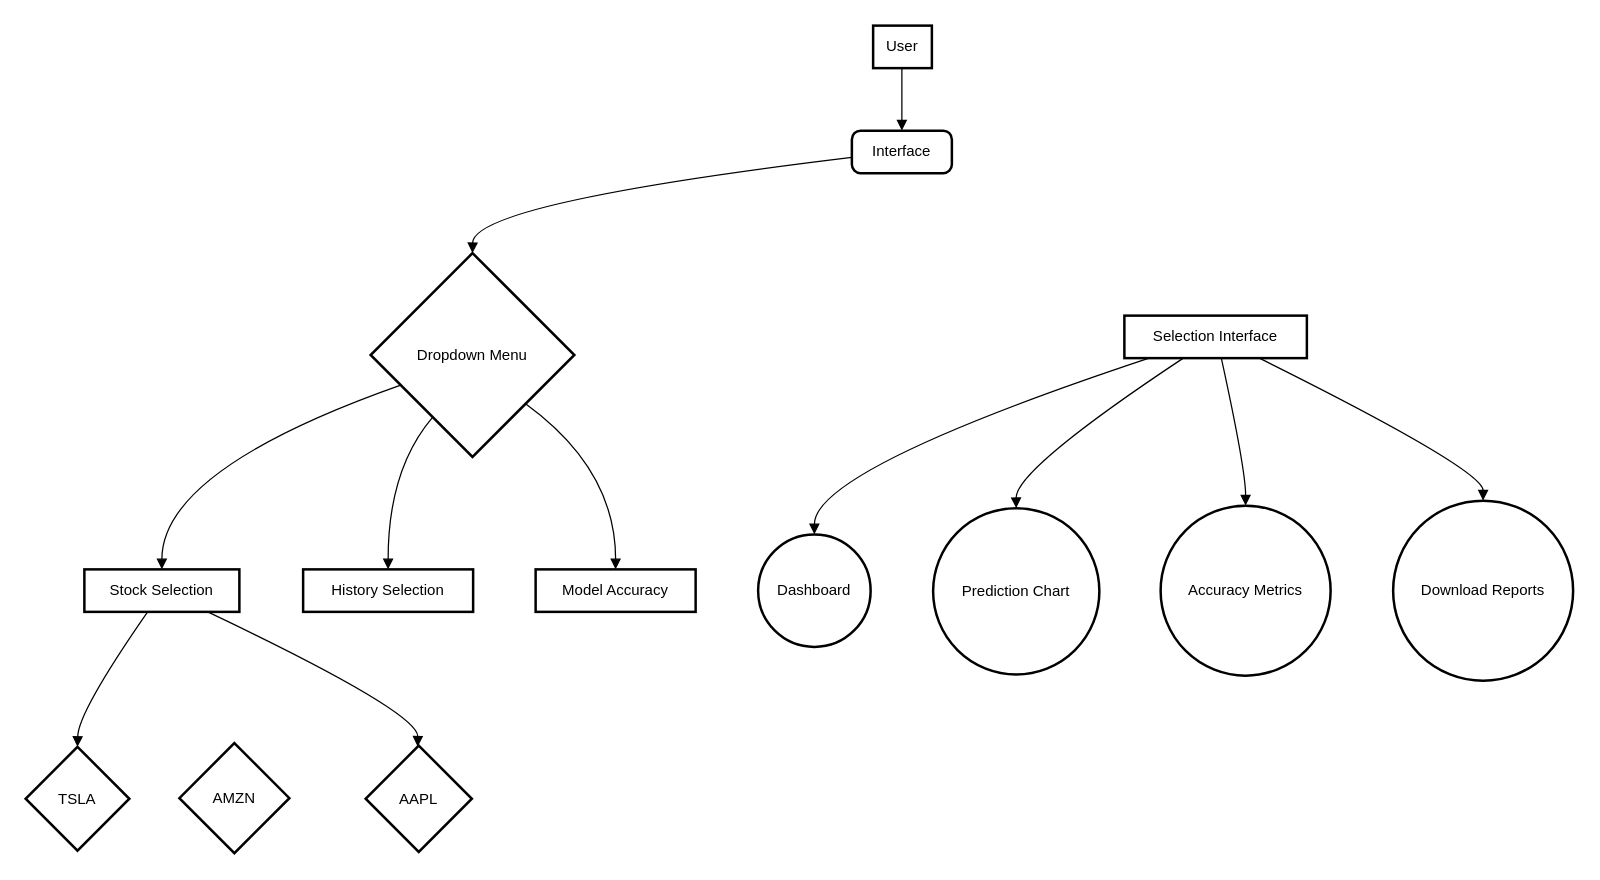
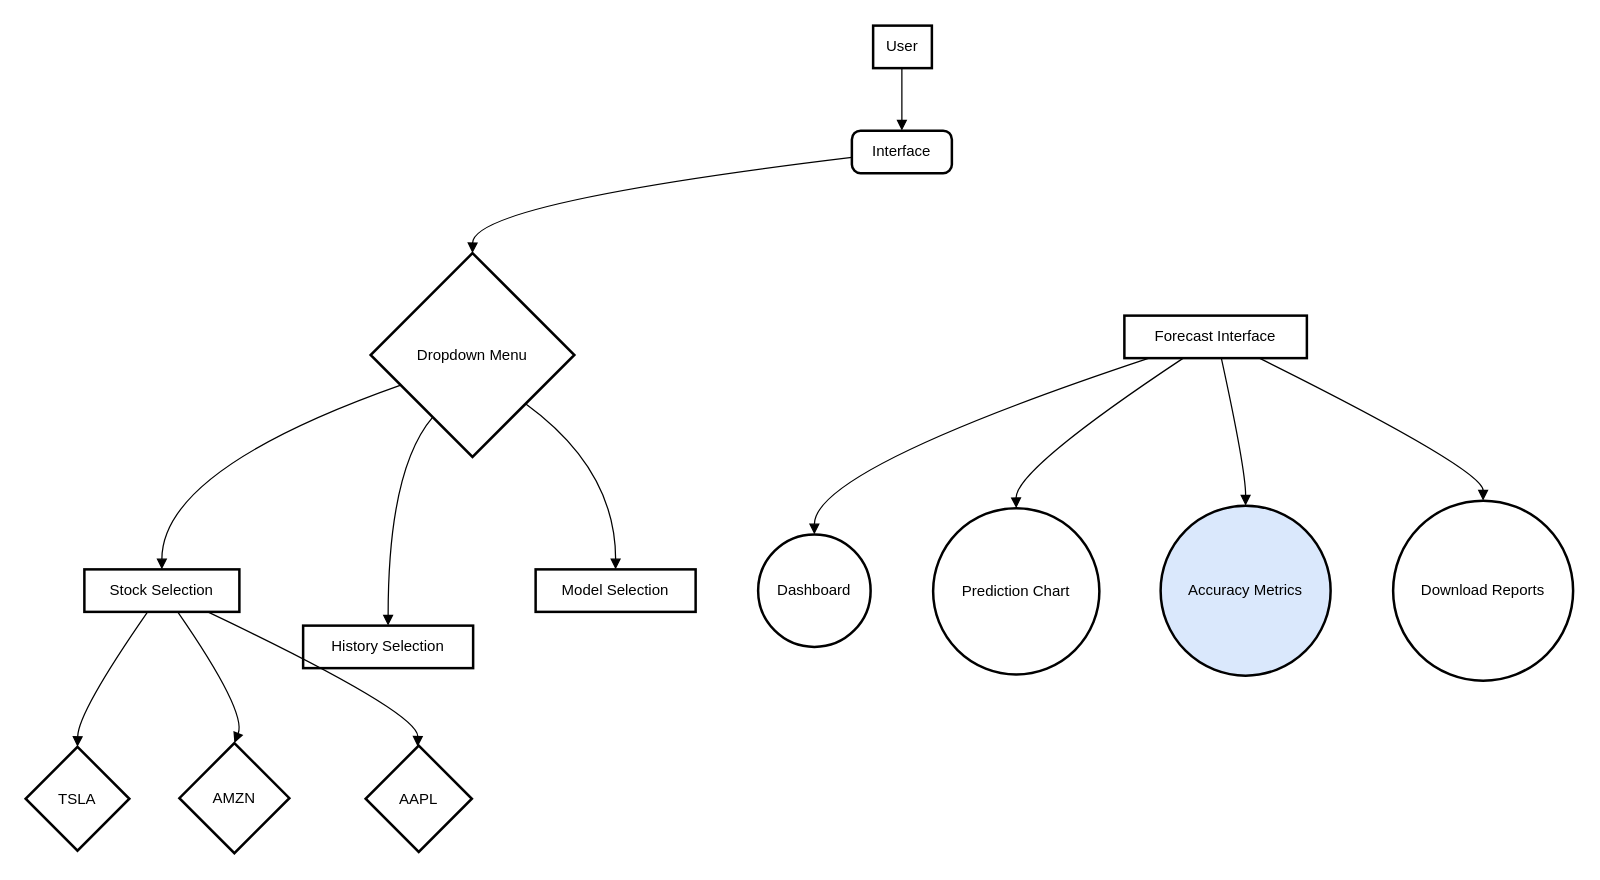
  <mxCell id="0" />
  <mxCell id="1" parent="0" />
  <mxCell id="2" value="User" style="whiteSpace=wrap;strokeWidth=2;" vertex="1" parent="1"><mxGeometry x="698" width="47" height="34" as="geometry" y="20" /></mxCell>
  <mxCell id="3" value="Interface" style="rounded=1;absoluteArcSize=1;arcSize=14;whiteSpace=wrap;strokeWidth=2;" vertex="1" parent="1"><mxGeometry x="681" y="104" width="80" height="34" as="geometry" /></mxCell>
  <mxCell id="4" value="Dropdown Menu" style="rhombus;strokeWidth=2;whiteSpace=wrap;" vertex="1" parent="1"><mxGeometry x="296" y="202" width="163" height="163" as="geometry" /></mxCell>
  <mxCell id="5" value="Stock Selection" style="whiteSpace=wrap;strokeWidth=2;" vertex="1" parent="1"><mxGeometry x="67" y="455" width="124" height="34" as="geometry" /></mxCell>
- <mxCell id="6" value="History Selection" style="whiteSpace=wrap;strokeWidth=2;" vertex="1" parent="1"><mxGeometry x="242" y="455" width="136" height="34" as="geometry" /></mxCell>
- <mxCell id="7" value="Model Accuracy" style="whiteSpace=wrap;strokeWidth=2;" vertex="1" parent="1"><mxGeometry x="428" y="455" width="128" height="34" as="geometry" /></mxCell>
+ <mxCell id="6" value="History Selection" style="whiteSpace=wrap;strokeWidth=2;" vertex="1" parent="1"><mxGeometry x="242" y="500" width="136" height="34" as="geometry" /></mxCell>
+ <mxCell id="7" value="Model Selection" style="whiteSpace=wrap;strokeWidth=2;" vertex="1" parent="1"><mxGeometry x="428" y="455" width="128" height="34" as="geometry" /></mxCell>
  <mxCell id="8" value="TSLA" style="rhombus;strokeWidth=2;whiteSpace=wrap;" vertex="1" parent="1"><mxGeometry y="597" width="83" height="83" as="geometry" x="20" /></mxCell>
  <mxCell id="9" value="AMZN" style="rhombus;strokeWidth=2;whiteSpace=wrap;" vertex="1" parent="1"><mxGeometry x="143" y="594" width="88" height="88" as="geometry" /></mxCell>
  <mxCell id="10" value="AAPL" style="rhombus;strokeWidth=2;whiteSpace=wrap;" vertex="1" parent="1"><mxGeometry x="292" y="596" width="85" height="85" as="geometry" /></mxCell>
- <mxCell id="11" value="Selection Interface" style="whiteSpace=wrap;strokeWidth=2;" vertex="1" parent="1"><mxGeometry x="899" y="252" width="146" height="34" as="geometry" /></mxCell>
+ <mxCell id="11" value="Forecast Interface" style="whiteSpace=wrap;strokeWidth=2;" vertex="1" parent="1"><mxGeometry x="899" y="252" width="146" height="34" as="geometry" /></mxCell>
  <mxCell id="12" value="Dashboard" style="ellipse;aspect=fixed;strokeWidth=2;whiteSpace=wrap;" vertex="1" parent="1"><mxGeometry x="606" y="427" width="90" height="90" as="geometry" /></mxCell>
  <mxCell id="13" value="Prediction Chart" style="ellipse;aspect=fixed;strokeWidth=2;whiteSpace=wrap;" vertex="1" parent="1"><mxGeometry x="746" y="406" width="133" height="133" as="geometry" /></mxCell>
- <mxCell id="14" value="Accuracy Metrics" style="ellipse;aspect=fixed;strokeWidth=2;whiteSpace=wrap;" vertex="1" parent="1"><mxGeometry x="928" y="404" width="136" height="136" as="geometry" /></mxCell>
+ <mxCell id="14" value="Accuracy Metrics" style="ellipse;aspect=fixed;strokeWidth=2;whiteSpace=wrap;fillColor=#dae8fc;" vertex="1" parent="1"><mxGeometry x="928" y="404" width="136" height="136" as="geometry" /></mxCell>
  <mxCell id="15" value="Download Reports" style="ellipse;aspect=fixed;strokeWidth=2;whiteSpace=wrap;" vertex="1" parent="1"><mxGeometry x="1114" y="400" width="144" height="144" as="geometry" /></mxCell>
  <mxCell id="16" value="" style="curved=1;startArrow=none;endArrow=block;exitX=0.49;exitY=0.99;entryX=0.5;entryY=-0.01;" edge="1" parent="1" source="2" target="3"><mxGeometry relative="1" as="geometry"><Array as="points" /></mxGeometry></mxCell>
  <mxCell id="17" value="" style="curved=1;startArrow=none;endArrow=block;exitX=0;exitY=0.63;entryX=0.5;entryY=0;" edge="1" parent="1" source="3" target="4"><mxGeometry relative="1" as="geometry"><Array as="points"><mxPoint x="378" y="162" /></Array></mxGeometry></mxCell>
  <mxCell id="18" value="" style="curved=1;startArrow=none;endArrow=block;exitX=0;exitY=0.71;entryX=0.5;entryY=0;" edge="1" parent="1" source="4" target="5"><mxGeometry relative="1" as="geometry"><Array as="points"><mxPoint x="129" y="375" /></Array></mxGeometry></mxCell>
  <mxCell id="19" value="" style="curved=1;startArrow=none;endArrow=block;exitX=0.18;exitY=1;entryX=0.5;entryY=0;" edge="1" parent="1" source="4" target="6"><mxGeometry relative="1" as="geometry"><Array as="points"><mxPoint x="310" y="375" /></Array></mxGeometry></mxCell>
  <mxCell id="20" value="" style="curved=1;startArrow=none;endArrow=block;exitX=1;exitY=0.96;entryX=0.5;entryY=0;" edge="1" parent="1" source="4" target="7"><mxGeometry relative="1" as="geometry"><Array as="points"><mxPoint x="492" y="375" /></Array></mxGeometry></mxCell>
  <mxCell id="21" value="" style="curved=1;startArrow=none;endArrow=block;exitX=0.41;exitY=0.99;entryX=0.5;entryY=-0.01;" edge="1" parent="1" source="5" target="8"><mxGeometry relative="1" as="geometry"><Array as="points"><mxPoint x="62" y="569" /></Array></mxGeometry></mxCell>
+ <mxCell id="22" value="" style="curved=1;startArrow=none;endArrow=block;exitX=0.6;exitY=0.99;entryX=0.5;entryY=0;" edge="1" parent="1" source="5" target="9"><mxGeometry relative="1" as="geometry"><Array as="points"><mxPoint x="197" y="569" /></Array></mxGeometry></mxCell>
  <mxCell id="23" value="" style="curved=1;startArrow=none;endArrow=block;exitX=0.79;exitY=0.99;entryX=0.49;entryY=0;" edge="1" parent="1" source="5" target="10"><mxGeometry relative="1" as="geometry"><Array as="points"><mxPoint x="334" y="569" /></Array></mxGeometry></mxCell>
  <mxCell id="24" value="" style="curved=1;startArrow=none;endArrow=block;exitX=0.15;exitY=0.98;entryX=0.5;entryY=0;" edge="1" parent="1" source="11" target="12"><mxGeometry relative="1" as="geometry"><Array as="points"><mxPoint x="651" y="375" /></Array></mxGeometry></mxCell>
  <mxCell id="25" value="" style="curved=1;startArrow=none;endArrow=block;exitX=0.33;exitY=0.98;entryX=0.5;entryY=0;" edge="1" parent="1" source="11" target="13"><mxGeometry relative="1" as="geometry"><Array as="points"><mxPoint x="812" y="375" /></Array></mxGeometry></mxCell>
  <mxCell id="26" value="" style="curved=1;startArrow=none;endArrow=block;exitX=0.53;exitY=0.98;entryX=0.5;entryY=0;" edge="1" parent="1" source="11" target="14"><mxGeometry relative="1" as="geometry"><Array as="points"><mxPoint x="996" y="375" /></Array></mxGeometry></mxCell>
  <mxCell id="27" value="" style="curved=1;startArrow=none;endArrow=block;exitX=0.73;exitY=0.98;entryX=0.5;entryY=0;" edge="1" parent="1" source="11" target="15"><mxGeometry relative="1" as="geometry"><Array as="points"><mxPoint x="1186" y="375" /></Array></mxGeometry></mxCell>
